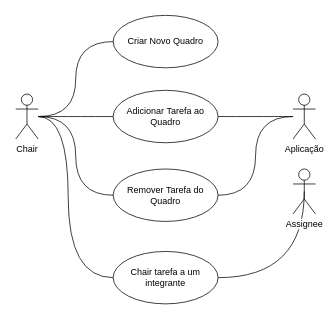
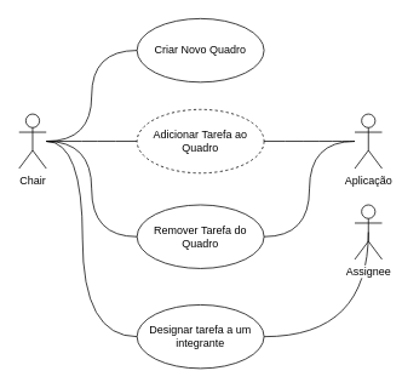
  <mxCell id="0" />
  <mxCell id="1" parent="0" />
  <mxCell id="2" style="edgeStyle=orthogonalEdgeStyle;curved=1;orthogonalLoop=1;jettySize=auto;html=1;entryX=0;entryY=0.5;entryDx=0;entryDy=0;endArrow=none;endFill=0;" edge="1" parent="1" source="6" target="7"><mxGeometry relative="1" as="geometry" /></mxCell>
  <mxCell id="3" style="edgeStyle=orthogonalEdgeStyle;curved=1;orthogonalLoop=1;jettySize=auto;html=1;entryX=0;entryY=0.5;entryDx=0;entryDy=0;endArrow=none;endFill=0;" edge="1" parent="1" source="6" target="10"><mxGeometry relative="1" as="geometry" /></mxCell>
  <mxCell id="4" style="edgeStyle=orthogonalEdgeStyle;curved=1;orthogonalLoop=1;jettySize=auto;html=1;entryX=0;entryY=0.5;entryDx=0;entryDy=0;endArrow=none;endFill=0;" edge="1" parent="1" source="6" target="11"><mxGeometry relative="1" as="geometry" /></mxCell>
  <mxCell id="5" style="edgeStyle=orthogonalEdgeStyle;curved=1;orthogonalLoop=1;jettySize=auto;html=1;entryX=0;entryY=0.5;entryDx=0;entryDy=0;endArrow=none;endFill=0;" edge="1" parent="1" source="6" target="9"><mxGeometry relative="1" as="geometry"><Array as="points"><mxPoint x="90" y="155" /><mxPoint x="90" y="370" /></Array></mxGeometry></mxCell>
  <mxCell id="6" value="Chair" style="shape=umlActor;verticalLabelPosition=bottom;labelBackgroundColor=#ffffff;verticalAlign=top;html=1;" vertex="1" parent="1"><mxGeometry x="20" y="125" width="30" height="60" as="geometry" /></mxCell>
  <mxCell id="7" value="Criar Novo Quadro" style="ellipse;whiteSpace=wrap;html=1;" vertex="1" parent="1"><mxGeometry x="150" y="20" width="140" height="70" as="geometry" /></mxCell>
  <mxCell id="8" style="edgeStyle=orthogonalEdgeStyle;orthogonalLoop=1;jettySize=auto;html=1;entryX=0.5;entryY=0.5;entryDx=0;entryDy=0;entryPerimeter=0;endArrow=none;endFill=0;curved=1;" edge="1" parent="1" source="9" target="15"><mxGeometry relative="1" as="geometry" /></mxCell>
- <mxCell id="9" value="Chair tarefa a um integrante" style="ellipse;whiteSpace=wrap;html=1;" vertex="1" parent="1"><mxGeometry x="150" y="335" width="140" height="70" as="geometry" /></mxCell>
- <mxCell id="10" value="Adicionar Tarefa ao Quadro" style="ellipse;whiteSpace=wrap;html=1;" vertex="1" parent="1"><mxGeometry x="150" y="120" width="140" height="70" as="geometry" /></mxCell>
+ <mxCell id="9" value="Designar tarefa a um integrante" style="ellipse;whiteSpace=wrap;html=1;" vertex="1" parent="1"><mxGeometry x="150" y="335" width="140" height="70" as="geometry" /></mxCell>
+ <mxCell id="10" value="Adicionar Tarefa ao Quadro" style="ellipse;whiteSpace=wrap;html=1;dashed=1;" vertex="1" parent="1"><mxGeometry x="150" y="120" width="140" height="70" as="geometry" /></mxCell>
  <mxCell id="11" value="Remover Tarefa do Quadro" style="ellipse;whiteSpace=wrap;html=1;" vertex="1" parent="1"><mxGeometry x="150" y="225" width="140" height="70" as="geometry" /></mxCell>
  <mxCell id="12" style="edgeStyle=orthogonalEdgeStyle;curved=1;orthogonalLoop=1;jettySize=auto;html=1;entryX=1;entryY=0.5;entryDx=0;entryDy=0;endArrow=none;endFill=0;" edge="1" parent="1" source="14" target="11"><mxGeometry relative="1" as="geometry" /></mxCell>
  <mxCell id="13" style="edgeStyle=orthogonalEdgeStyle;curved=1;orthogonalLoop=1;jettySize=auto;html=1;entryX=1;entryY=0.5;entryDx=0;entryDy=0;endArrow=none;endFill=0;" edge="1" parent="1" source="14" target="10"><mxGeometry relative="1" as="geometry" /></mxCell>
  <mxCell id="14" value="Aplicação" style="shape=umlActor;verticalLabelPosition=bottom;labelBackgroundColor=#ffffff;verticalAlign=top;html=1;" vertex="1" parent="1"><mxGeometry x="390" y="125" width="30" height="60" as="geometry" /></mxCell>
  <mxCell id="15" value="Assignee" style="shape=umlActor;verticalLabelPosition=bottom;labelBackgroundColor=#ffffff;verticalAlign=top;html=1;" vertex="1" parent="1"><mxGeometry x="390" y="225" width="30" height="60" as="geometry" /></mxCell>
